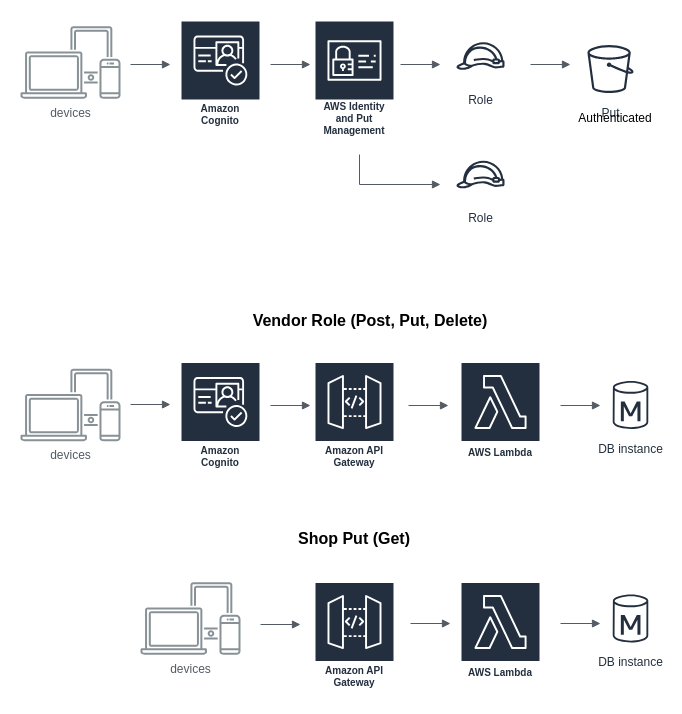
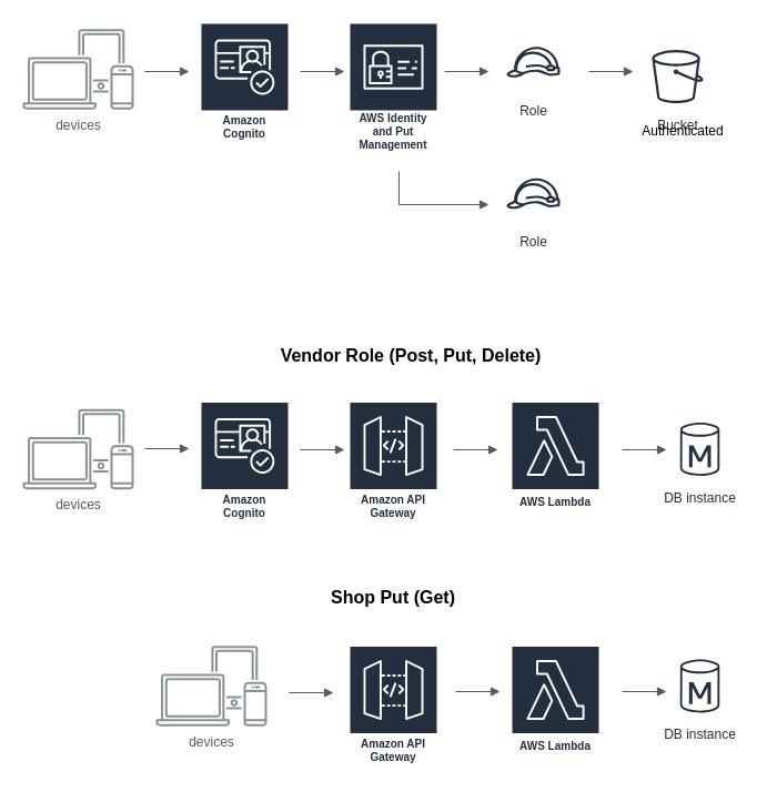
  <mxCell id="0" />
  <mxCell id="1" parent="0" />
  <mxCell id="2" value="Amazon API Gateway" style="outlineConnect=0;fontColor=#232F3E;gradientColor=none;strokeColor=#ffffff;fillColor=#232F3E;dashed=0;verticalLabelPosition=middle;verticalAlign=bottom;align=center;html=1;whiteSpace=wrap;fontSize=10;fontStyle=1;spacing=3;shape=mxgraph.aws4.productIcon;prIcon=mxgraph.aws4.api_gateway;" parent="1" vertex="1"><mxGeometry x="314" y="361.5" width="80" height="110" as="geometry" /></mxCell>
  <mxCell id="3" value="AWS Lambda" style="outlineConnect=0;fontColor=#232F3E;gradientColor=none;strokeColor=#ffffff;fillColor=#232F3E;dashed=0;verticalLabelPosition=middle;verticalAlign=bottom;align=center;html=1;whiteSpace=wrap;fontSize=10;fontStyle=1;spacing=3;shape=mxgraph.aws4.productIcon;prIcon=mxgraph.aws4.lambda;" parent="1" vertex="1"><mxGeometry x="460" y="361.5" width="80" height="100" as="geometry" /></mxCell>
  <mxCell id="4" value="Amazon Cognito" style="outlineConnect=0;fontColor=#232F3E;gradientColor=none;strokeColor=#ffffff;fillColor=#232F3E;dashed=0;verticalLabelPosition=middle;verticalAlign=bottom;align=center;html=1;whiteSpace=wrap;fontSize=10;fontStyle=1;spacing=3;shape=mxgraph.aws4.productIcon;prIcon=mxgraph.aws4.cognito;" parent="1" vertex="1"><mxGeometry x="180" y="20" width="80" height="110" as="geometry" /></mxCell>
  <mxCell id="5" value="AWS Identity and Put Management" style="outlineConnect=0;fontColor=#232F3E;gradientColor=none;strokeColor=#ffffff;fillColor=#232F3E;dashed=0;verticalLabelPosition=middle;verticalAlign=bottom;align=center;html=1;whiteSpace=wrap;fontSize=10;fontStyle=1;spacing=3;shape=mxgraph.aws4.productIcon;prIcon=mxgraph.aws4.identity_and_access_management;" parent="1" vertex="1"><mxGeometry x="314" y="20" width="80" height="120" as="geometry" /></mxCell>
  <mxCell id="6" value="devices" style="outlineConnect=0;gradientColor=none;fontColor=#545B64;strokeColor=none;fillColor=#879196;dashed=0;verticalLabelPosition=bottom;verticalAlign=top;align=center;html=1;fontSize=12;fontStyle=0;aspect=fixed;shape=mxgraph.aws4.illustration_devices;pointerEvents=1" parent="1" vertex="1"><mxGeometry x="20" y="368" width="100" height="73" as="geometry" /></mxCell>
- <mxCell id="7" value="Put" style="outlineConnect=0;fontColor=#232F3E;gradientColor=none;strokeColor=#232F3E;fillColor=#ffffff;dashed=0;verticalLabelPosition=bottom;verticalAlign=top;align=center;html=1;fontSize=12;fontStyle=0;aspect=fixed;shape=mxgraph.aws4.resourceIcon;resIcon=mxgraph.aws4.bucket;" parent="1" vertex="1"><mxGeometry x="580" y="38.5" width="60" height="60" as="geometry" /></mxCell>
+ <mxCell id="7" value="Bucket" style="outlineConnect=0;fontColor=#232F3E;gradientColor=none;strokeColor=#232F3E;fillColor=#ffffff;dashed=0;verticalLabelPosition=bottom;verticalAlign=top;align=center;html=1;fontSize=12;fontStyle=0;aspect=fixed;shape=mxgraph.aws4.resourceIcon;resIcon=mxgraph.aws4.bucket;" parent="1" vertex="1"><mxGeometry x="580" y="38.5" width="60" height="60" as="geometry" /></mxCell>
  <mxCell id="8" value="devices" style="outlineConnect=0;gradientColor=none;fontColor=#545B64;strokeColor=none;fillColor=#879196;dashed=0;verticalLabelPosition=bottom;verticalAlign=top;align=center;html=1;fontSize=12;fontStyle=0;aspect=fixed;shape=mxgraph.aws4.illustration_devices;pointerEvents=1" parent="1" vertex="1"><mxGeometry x="20" y="25.5" width="100" height="73" as="geometry" /></mxCell>
  <mxCell id="9" value="Role" style="outlineConnect=0;fontColor=#232F3E;gradientColor=none;strokeColor=#232F3E;fillColor=#ffffff;dashed=0;verticalLabelPosition=bottom;verticalAlign=top;align=center;html=1;fontSize=12;fontStyle=0;aspect=fixed;shape=mxgraph.aws4.resourceIcon;resIcon=mxgraph.aws4.role;" parent="1" vertex="1"><mxGeometry x="450" y="25.5" width="60" height="60" as="geometry" /></mxCell>
  <mxCell id="10" value="Role" style="outlineConnect=0;fontColor=#232F3E;gradientColor=none;strokeColor=#232F3E;fillColor=#ffffff;dashed=0;verticalLabelPosition=bottom;verticalAlign=top;align=center;html=1;fontSize=12;fontStyle=0;aspect=fixed;shape=mxgraph.aws4.resourceIcon;resIcon=mxgraph.aws4.role;" parent="1" vertex="1"><mxGeometry x="450" y="144" width="60" height="60" as="geometry" /></mxCell>
  <mxCell id="11" value="DB instance" style="outlineConnect=0;fontColor=#232F3E;gradientColor=none;strokeColor=#232F3E;fillColor=#ffffff;dashed=0;verticalLabelPosition=bottom;verticalAlign=top;align=center;html=1;fontSize=12;fontStyle=0;aspect=fixed;shape=mxgraph.aws4.resourceIcon;resIcon=mxgraph.aws4.db_instance;" parent="1" vertex="1"><mxGeometry x="600" y="374.5" width="60" height="60" as="geometry" /></mxCell>
  <mxCell id="12" value="Amazon Cognito" style="outlineConnect=0;fontColor=#232F3E;gradientColor=none;strokeColor=#ffffff;fillColor=#232F3E;dashed=0;verticalLabelPosition=middle;verticalAlign=bottom;align=center;html=1;whiteSpace=wrap;fontSize=10;fontStyle=1;spacing=3;shape=mxgraph.aws4.productIcon;prIcon=mxgraph.aws4.cognito;" parent="1" vertex="1"><mxGeometry x="180" y="361.5" width="80" height="110" as="geometry" /></mxCell>
  <mxCell id="13" value="Authenticated" style="text;html=1;strokeColor=none;fillColor=none;align=center;verticalAlign=middle;whiteSpace=wrap;rounded=0;" parent="1" vertex="1"><mxGeometry x="595" y="108" width="40" height="20" as="geometry" /></mxCell>
  <mxCell id="14" value="Amazon API Gateway" style="outlineConnect=0;fontColor=#232F3E;gradientColor=none;strokeColor=#ffffff;fillColor=#232F3E;dashed=0;verticalLabelPosition=middle;verticalAlign=bottom;align=center;html=1;whiteSpace=wrap;fontSize=10;fontStyle=1;spacing=3;shape=mxgraph.aws4.productIcon;prIcon=mxgraph.aws4.api_gateway;" parent="1" vertex="1"><mxGeometry x="314" y="581.5" width="80" height="110" as="geometry" /></mxCell>
  <mxCell id="15" value="AWS Lambda" style="outlineConnect=0;fontColor=#232F3E;gradientColor=none;strokeColor=#ffffff;fillColor=#232F3E;dashed=0;verticalLabelPosition=middle;verticalAlign=bottom;align=center;html=1;whiteSpace=wrap;fontSize=10;fontStyle=1;spacing=3;shape=mxgraph.aws4.productIcon;prIcon=mxgraph.aws4.lambda;" parent="1" vertex="1"><mxGeometry x="460" y="581.5" width="80" height="100" as="geometry" /></mxCell>
  <mxCell id="16" value="devices" style="outlineConnect=0;gradientColor=none;fontColor=#545B64;strokeColor=none;fillColor=#879196;dashed=0;verticalLabelPosition=bottom;verticalAlign=top;align=center;html=1;fontSize=12;fontStyle=0;aspect=fixed;shape=mxgraph.aws4.illustration_devices;pointerEvents=1" parent="1" vertex="1"><mxGeometry x="140" y="581.5" width="100" height="73" as="geometry" /></mxCell>
  <mxCell id="17" value="DB instance" style="outlineConnect=0;fontColor=#232F3E;gradientColor=none;strokeColor=#232F3E;fillColor=#ffffff;dashed=0;verticalLabelPosition=bottom;verticalAlign=top;align=center;html=1;fontSize=12;fontStyle=0;aspect=fixed;shape=mxgraph.aws4.resourceIcon;resIcon=mxgraph.aws4.db_instance;" parent="1" vertex="1"><mxGeometry x="600" y="588" width="60" height="60" as="geometry" /></mxCell>
  <mxCell id="18" value="" style="edgeStyle=orthogonalEdgeStyle;html=1;endArrow=block;elbow=vertical;startArrow=none;endFill=1;strokeColor=#545B64;rounded=0;" parent="1" edge="1"><mxGeometry width="100" relative="1" as="geometry"><mxPoint x="270" y="64" as="sourcePoint" /><mxPoint x="310" y="64" as="targetPoint" /></mxGeometry></mxCell>
  <mxCell id="19" value="" style="edgeStyle=orthogonalEdgeStyle;html=1;endArrow=block;elbow=vertical;startArrow=none;endFill=1;strokeColor=#545B64;rounded=0;" parent="1" edge="1"><mxGeometry width="100" relative="1" as="geometry"><mxPoint x="270" y="405" as="sourcePoint" /><mxPoint x="310" y="405" as="targetPoint" /></mxGeometry></mxCell>
  <mxCell id="20" value="" style="edgeStyle=orthogonalEdgeStyle;html=1;endArrow=block;elbow=vertical;startArrow=none;endFill=1;strokeColor=#545B64;rounded=0;" parent="1" edge="1"><mxGeometry width="100" relative="1" as="geometry"><mxPoint x="400" y="64" as="sourcePoint" /><mxPoint x="440" y="64" as="targetPoint" /></mxGeometry></mxCell>
  <mxCell id="21" value="" style="edgeStyle=orthogonalEdgeStyle;html=1;endArrow=block;elbow=vertical;startArrow=none;endFill=1;strokeColor=#545B64;rounded=0;" parent="1" edge="1"><mxGeometry width="100" relative="1" as="geometry"><mxPoint x="530" y="64" as="sourcePoint" /><mxPoint x="570" y="64" as="targetPoint" /></mxGeometry></mxCell>
  <mxCell id="22" value="" style="edgeStyle=orthogonalEdgeStyle;html=1;endArrow=block;elbow=vertical;startArrow=none;endFill=1;strokeColor=#545B64;rounded=0;" parent="1" edge="1"><mxGeometry width="100" relative="1" as="geometry"><mxPoint x="408" y="405" as="sourcePoint" /><mxPoint x="448" y="405" as="targetPoint" /></mxGeometry></mxCell>
  <mxCell id="23" value="" style="edgeStyle=orthogonalEdgeStyle;html=1;endArrow=block;elbow=vertical;startArrow=none;endFill=1;strokeColor=#545B64;rounded=0;" parent="1" edge="1"><mxGeometry width="100" relative="1" as="geometry"><mxPoint x="410" y="623" as="sourcePoint" /><mxPoint x="450" y="623" as="targetPoint" /></mxGeometry></mxCell>
  <mxCell id="24" value="" style="edgeStyle=orthogonalEdgeStyle;html=1;endArrow=block;elbow=vertical;startArrow=none;endFill=1;strokeColor=#545B64;rounded=0;" parent="1" edge="1"><mxGeometry width="100" relative="1" as="geometry"><mxPoint x="560" y="405" as="sourcePoint" /><mxPoint x="600" y="405" as="targetPoint" /></mxGeometry></mxCell>
  <mxCell id="25" value="" style="edgeStyle=orthogonalEdgeStyle;html=1;endArrow=block;elbow=vertical;startArrow=none;endFill=1;strokeColor=#545B64;rounded=0;" parent="1" edge="1"><mxGeometry width="100" relative="1" as="geometry"><mxPoint x="560" y="623" as="sourcePoint" /><mxPoint x="600" y="623" as="targetPoint" /></mxGeometry></mxCell>
  <mxCell id="26" value="" style="edgeStyle=orthogonalEdgeStyle;html=1;endArrow=block;elbow=vertical;startArrow=none;endFill=1;strokeColor=#545B64;rounded=0;" parent="1" edge="1"><mxGeometry width="100" relative="1" as="geometry"><mxPoint x="260" y="624" as="sourcePoint" /><mxPoint x="300" y="624" as="targetPoint" /></mxGeometry></mxCell>
  <mxCell id="27" value="" style="edgeStyle=orthogonalEdgeStyle;html=1;endArrow=block;elbow=vertical;startArrow=none;endFill=1;strokeColor=#545B64;rounded=0;" parent="1" edge="1"><mxGeometry width="100" relative="1" as="geometry"><mxPoint x="130" y="404" as="sourcePoint" /><mxPoint x="170" y="404" as="targetPoint" /></mxGeometry></mxCell>
  <mxCell id="28" value="" style="edgeStyle=orthogonalEdgeStyle;html=1;endArrow=block;elbow=vertical;startArrow=none;endFill=1;strokeColor=#545B64;rounded=0;" parent="1" edge="1"><mxGeometry width="100" relative="1" as="geometry"><mxPoint x="130" y="64" as="sourcePoint" /><mxPoint x="170" y="64" as="targetPoint" /></mxGeometry></mxCell>
  <mxCell id="29" value="&lt;span style=&quot;font-size: 16px&quot;&gt;&lt;b&gt;Vendor Role (Post, Put, Delete)&lt;/b&gt;&lt;/span&gt;" style="text;html=1;strokeColor=none;fillColor=none;align=center;verticalAlign=middle;whiteSpace=wrap;rounded=0;" parent="1" vertex="1"><mxGeometry x="230" y="310" width="280" height="20" as="geometry" /></mxCell>
  <mxCell id="30" value="&lt;span style=&quot;font-size: 16px&quot;&gt;&lt;b&gt;Shop Put (Get)&lt;/b&gt;&lt;/span&gt;" style="text;html=1;strokeColor=none;fillColor=none;align=center;verticalAlign=middle;whiteSpace=wrap;rounded=0;" parent="1" vertex="1"><mxGeometry x="274" y="528" width="160" height="20" as="geometry" /></mxCell>
  <mxCell id="31" value="" style="edgeStyle=orthogonalEdgeStyle;html=1;endArrow=block;elbow=vertical;startArrow=none;endFill=1;strokeColor=#545B64;rounded=0;" parent="1" edge="1"><mxGeometry width="100" relative="1" as="geometry"><mxPoint x="359" y="154" as="sourcePoint" /><mxPoint x="440" y="184" as="targetPoint" /><Array as="points"><mxPoint x="359" y="184" /></Array></mxGeometry></mxCell>
